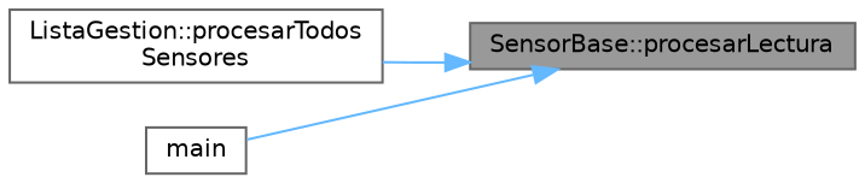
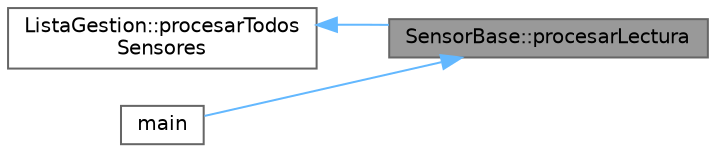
  digraph {
    rankdir=RL
    node [color=grey40 fillcolor=white fontname=Helvetica fontsize=10 shape=box style=filled]
    edge [color=steelblue1 dir=back fontname=Helvetica fontsize=10 labelfontname=Helvetica labelfontsize=10 style=solid]
    n1 [color=gray40 fillcolor=grey60 fontcolor=black height=0.2 label="SensorBase::procesarLectura" width=0.4]
    n2 [height=0.2 label="ListaGestion::procesarTodos\lSensores" width=0.4]
    n3 [height=0.2 label=main width=0.4]
-   n1 -> n2
+   n2 -> n1
    n1 -> n3
  }
